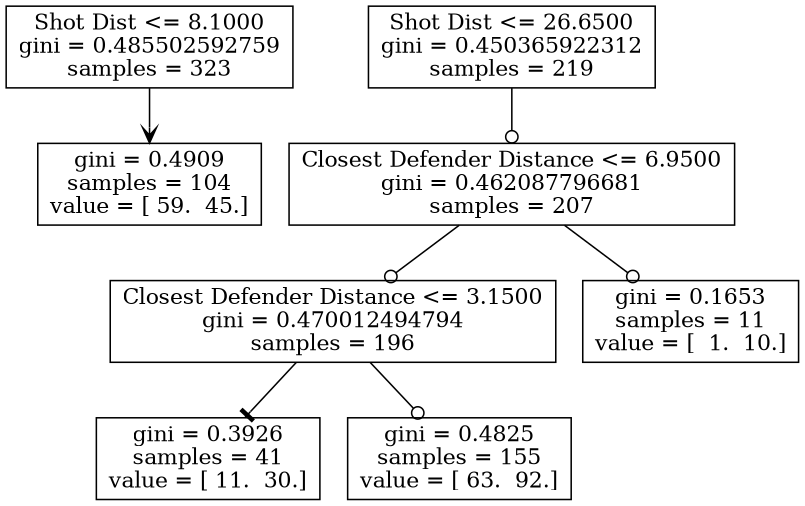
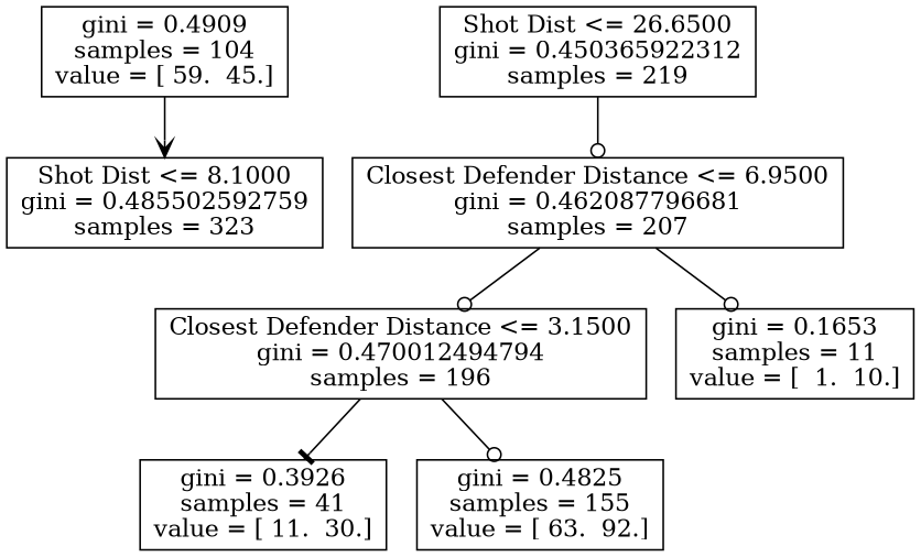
  digraph {
    node [shape=box]
    edge [arrowhead=odot]
    n1 [label="Shot Dist <= 8.1000\ngini = 0.485502592759\nsamples = 323"]
    n2 [label="gini = 0.4909\nsamples = 104\nvalue = [ 59.  45.]"]
    n3 [label="Shot Dist <= 26.6500\ngini = 0.450365922312\nsamples = 219"]
    n4 [label="Closest Defender Distance <= 6.9500\ngini = 0.462087796681\nsamples = 207"]
    n5 [label="Closest Defender Distance <= 3.1500\ngini = 0.470012494794\nsamples = 196"]
    n6 [label="gini = 0.1653\nsamples = 11\nvalue = [  1.  10.]"]
    n7 [label="gini = 0.3926\nsamples = 41\nvalue = [ 11.  30.]"]
    n8 [label="gini = 0.4825\nsamples = 155\nvalue = [ 63.  92.]"]
-   n1 -> n2 [arrowhead=vee]
+   n2 -> n1 [arrowhead=vee]
    n3 -> n4
    n4 -> n5
    n4 -> n6
    n5 -> n7 [arrowhead=tee]
    n5 -> n8
  }
